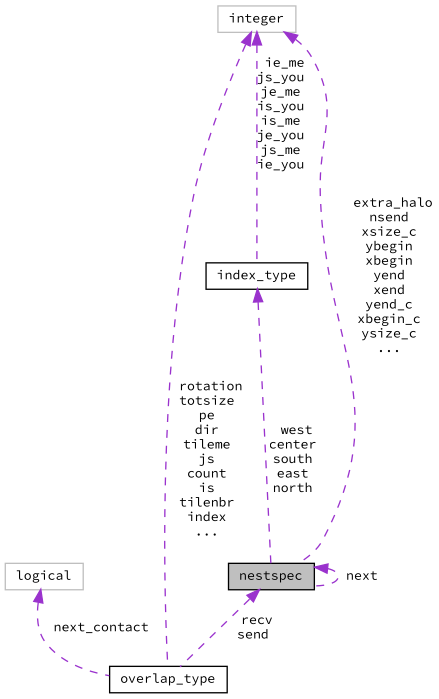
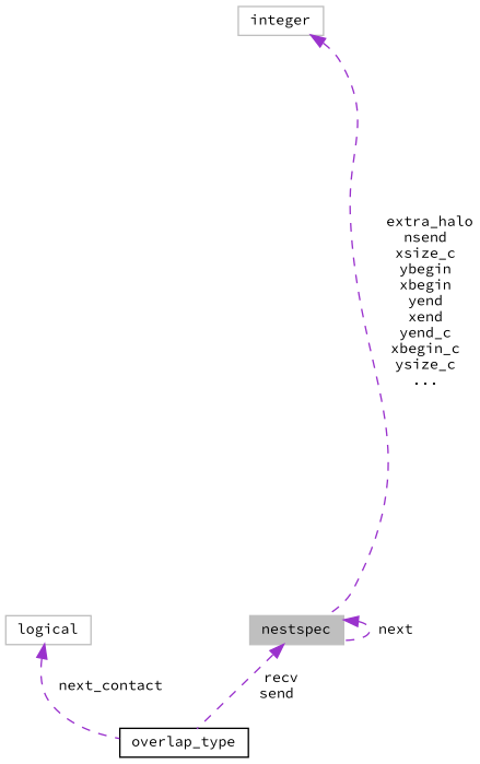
  digraph {
    fontname="Source Code Pro"
    node [color=black fillcolor=white fontname="Source Code Pro" fontsize=10 shape=record style=filled]
    edge [color=darkorchid3 dir=back fontname="Source Code Pro" fontsize=10 labelfontname=Helvetica labelfontsize=10 style=dashed]
-   n1 [fillcolor=grey75 fontcolor=black height=0.2 label=nestspec width=0.4]
+   n1 [color=grey75 fillcolor=grey75 fontcolor=black height=0.2 label=nestspec width=0.4]
    n2 [height=0.2 label=overlap_type width=0.4]
    n3 [color=grey75 height=0.2 label=logical width=0.4]
    n4 [color=grey75 height=0.2 label=integer width=0.4]
-   n5 [height=0.2 label=index_type width=0.4]
    n1 -> n1 [label=" next"]
    n1 -> n2 [label=" recv\nsend"]
    n3 -> n2 [label=" next_contact"]
    n4 -> n1 [label=" extra_halo\nnsend\nxsize_c\nybegin\nxbegin\nyend\nxend\nyend_c\nxbegin_c\nysize_c\n..."]
-   n4 -> n2 [label=" rotation\ntotsize\npe\ndir\ntileme\njs\ncount\nis\ntilenbr\nindex\n..."]
-   n4 -> n5 [label=" ie_me\njs_you\nje_me\nis_you\nis_me\nje_you\njs_me\nie_you"]
-   n5 -> n1 [label=" west\ncenter\nsouth\neast\nnorth"]
  }
